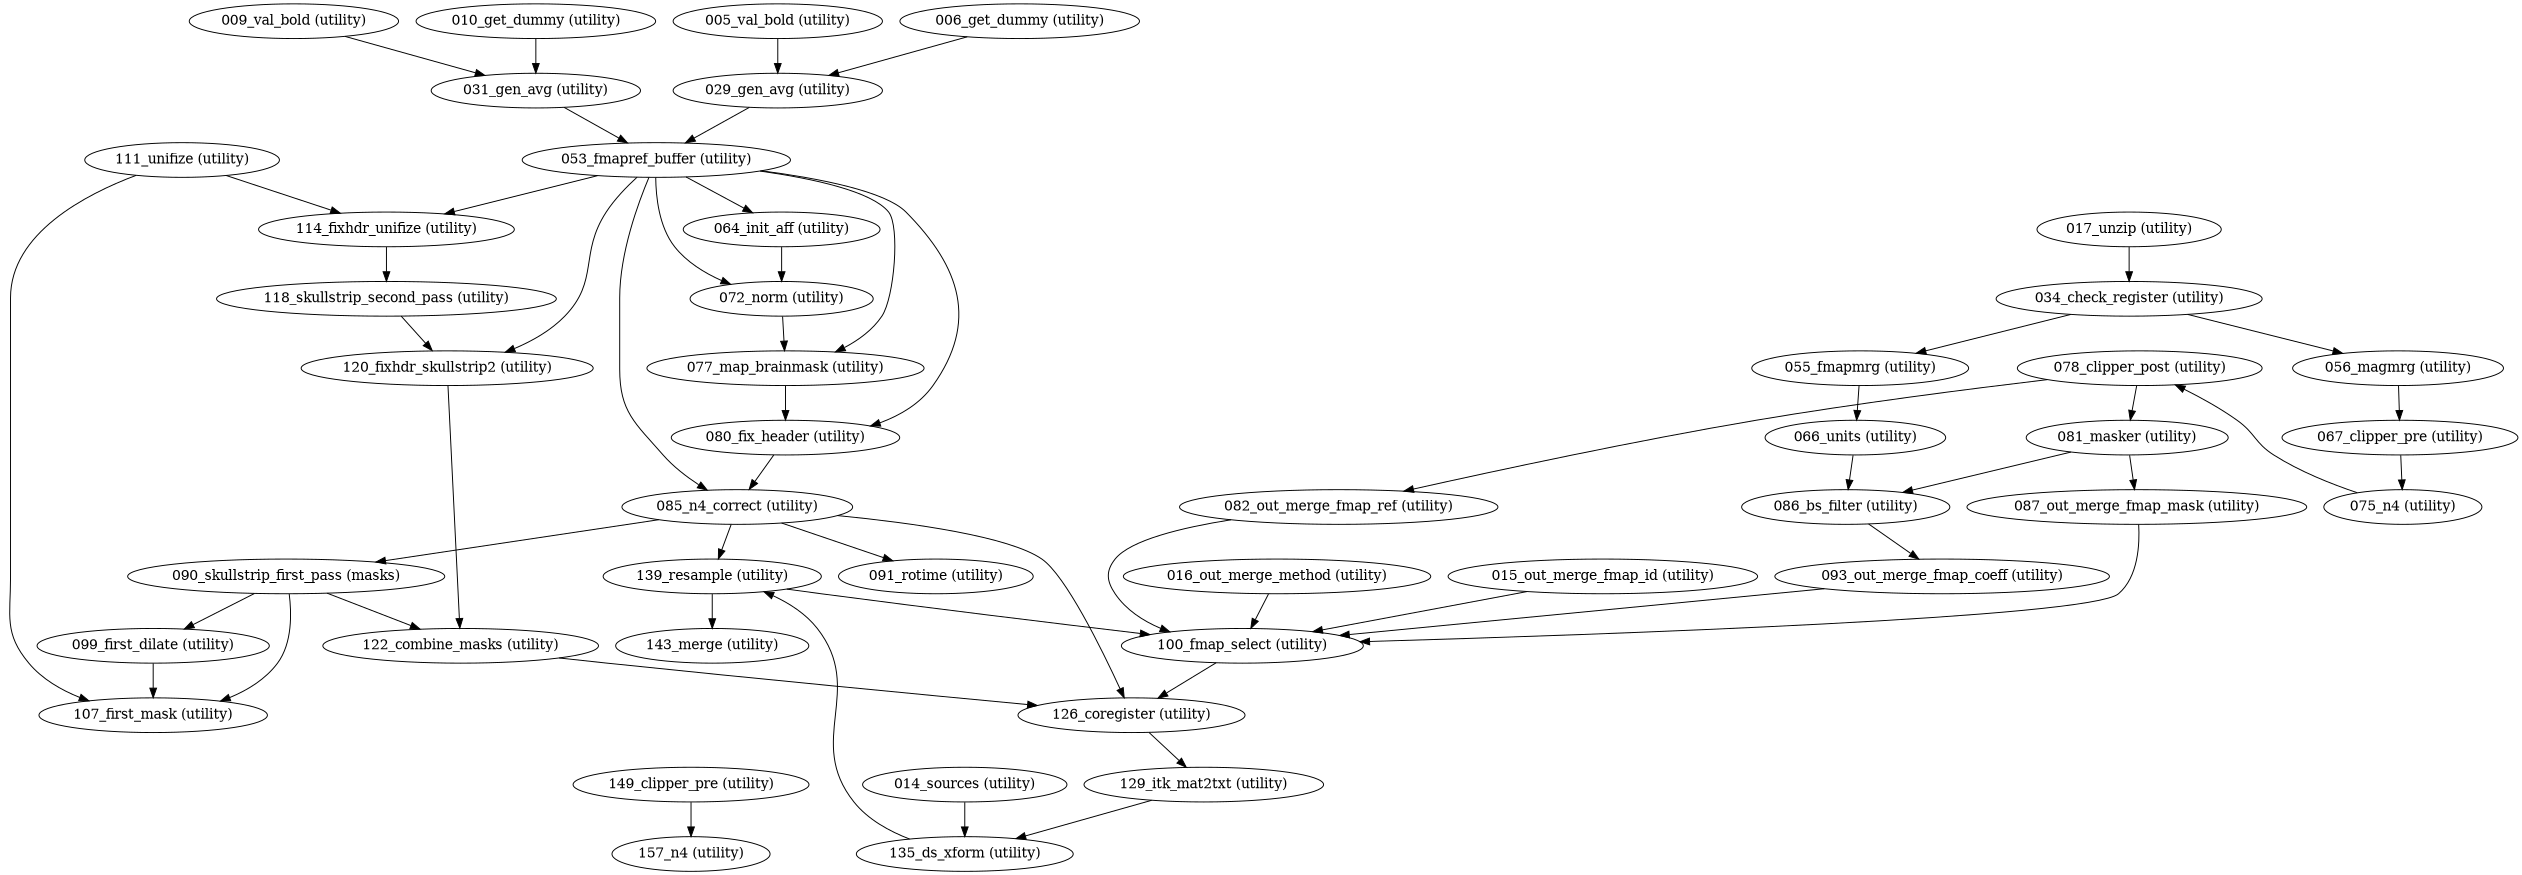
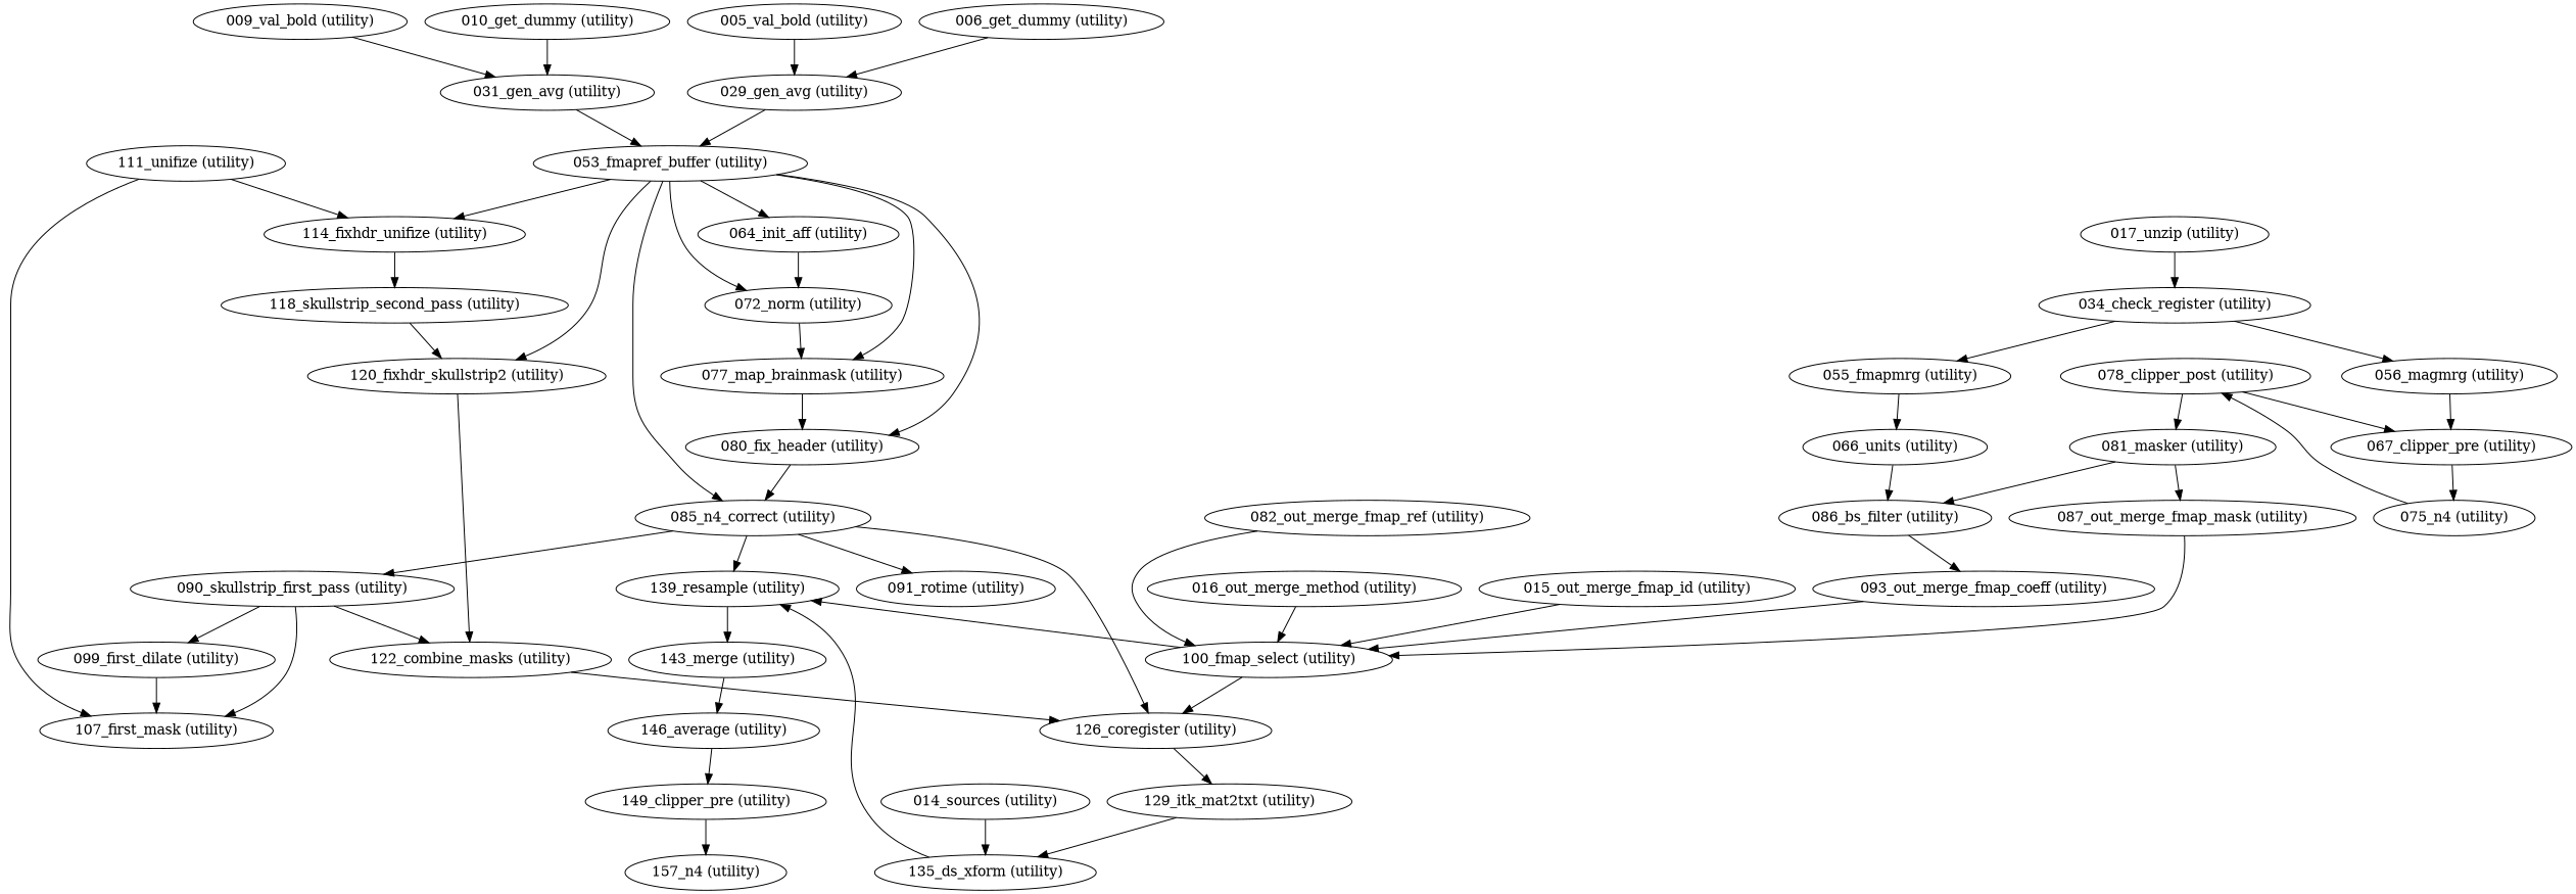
  strict digraph {
    "149_clipper_pre (utility)"
    "157_n4 (utility)"
+   "146_average (utility)"
    "143_merge (utility)"
    "139_resample (utility)"
    "085_n4_correct (utility)"
    "091_rotime (utility)"
    "126_coregister (utility)"
-   "090_skullstrip_first_pass (utility)" [label="090_skullstrip_first_pass (masks)"]
+   "090_skullstrip_first_pass (utility)"
    "129_itk_mat2txt (utility)"
    "122_combine_masks (utility)"
    "107_first_mask (utility)"
    "099_first_dilate (utility)"
    "135_ds_xform (utility)"
    "100_fmap_select (utility)"
    "080_fix_header (utility)"
    "053_fmapref_buffer (utility)"
    "077_map_brainmask (utility)"
    "072_norm (utility)"
    "064_init_aff (utility)"
    "120_fixhdr_skullstrip2 (utility)"
    "114_fixhdr_unifize (utility)"
    "118_skullstrip_second_pass (utility)"
    "082_out_merge_fmap_ref (utility)"
    "093_out_merge_fmap_coeff (utility)"
    "087_out_merge_fmap_mask (utility)"
    "016_out_merge_method (utility)"
    "015_out_merge_fmap_id (utility)"
    n29 [label="014_sources (utility)"]
    "031_gen_avg (utility)"
    "029_gen_avg (utility)"
    "078_clipper_post (utility)"
    "081_masker (utility)"
    "086_bs_filter (utility)"
    "009_val_bold (utility)"
    "010_get_dummy (utility)"
    "005_val_bold (utility)"
    "006_get_dummy (utility)"
    "075_n4 (utility)"
    "066_units (utility)"
    "067_clipper_pre (utility)"
    "055_fmapmrg (utility)"
    "111_unifize (utility)"
    "056_magmrg (utility)"
    "034_check_register (utility)"
    "017_unzip (utility)"
    "149_clipper_pre (utility)" -> "157_n4 (utility)"
+   "146_average (utility)" -> "149_clipper_pre (utility)"
+   "143_merge (utility)" -> "146_average (utility)"
    "139_resample (utility)" -> "143_merge (utility)"
    "085_n4_correct (utility)" -> "139_resample (utility)"
    "085_n4_correct (utility)" -> "091_rotime (utility)"
    "085_n4_correct (utility)" -> "126_coregister (utility)"
    "085_n4_correct (utility)" -> "090_skullstrip_first_pass (utility)"
    "126_coregister (utility)" -> "129_itk_mat2txt (utility)"
    "090_skullstrip_first_pass (utility)" -> "122_combine_masks (utility)"
    "090_skullstrip_first_pass (utility)" -> "107_first_mask (utility)"
    "090_skullstrip_first_pass (utility)" -> "099_first_dilate (utility)"
    "129_itk_mat2txt (utility)" -> "135_ds_xform (utility)"
    "122_combine_masks (utility)" -> "126_coregister (utility)"
    "099_first_dilate (utility)" -> "107_first_mask (utility)"
    "135_ds_xform (utility)" -> "139_resample (utility)"
-   "139_resample (utility)" -> "100_fmap_select (utility)"
+   "100_fmap_select (utility)" -> "139_resample (utility)"
    "100_fmap_select (utility)" -> "126_coregister (utility)"
    "080_fix_header (utility)" -> "085_n4_correct (utility)"
    "053_fmapref_buffer (utility)" -> "085_n4_correct (utility)"
    "053_fmapref_buffer (utility)" -> "080_fix_header (utility)"
    "053_fmapref_buffer (utility)" -> "077_map_brainmask (utility)"
    "053_fmapref_buffer (utility)" -> "072_norm (utility)"
    "053_fmapref_buffer (utility)" -> "064_init_aff (utility)"
    "053_fmapref_buffer (utility)" -> "120_fixhdr_skullstrip2 (utility)"
    "053_fmapref_buffer (utility)" -> "114_fixhdr_unifize (utility)"
    "077_map_brainmask (utility)" -> "080_fix_header (utility)"
    "072_norm (utility)" -> "077_map_brainmask (utility)"
    "064_init_aff (utility)" -> "072_norm (utility)"
    "120_fixhdr_skullstrip2 (utility)" -> "122_combine_masks (utility)"
    "114_fixhdr_unifize (utility)" -> "118_skullstrip_second_pass (utility)"
    "118_skullstrip_second_pass (utility)" -> "120_fixhdr_skullstrip2 (utility)"
    "082_out_merge_fmap_ref (utility)" -> "100_fmap_select (utility)"
    "093_out_merge_fmap_coeff (utility)" -> "100_fmap_select (utility)"
    "087_out_merge_fmap_mask (utility)" -> "100_fmap_select (utility)"
    "016_out_merge_method (utility)" -> "100_fmap_select (utility)"
    "015_out_merge_fmap_id (utility)" -> "100_fmap_select (utility)"
    n29 -> "135_ds_xform (utility)"
    "031_gen_avg (utility)" -> "053_fmapref_buffer (utility)"
    "029_gen_avg (utility)" -> "053_fmapref_buffer (utility)"
-   "078_clipper_post (utility)" -> "082_out_merge_fmap_ref (utility)"
+   "078_clipper_post (utility)" -> "067_clipper_pre (utility)"
    "078_clipper_post (utility)" -> "081_masker (utility)"
    "081_masker (utility)" -> "087_out_merge_fmap_mask (utility)"
    "081_masker (utility)" -> "086_bs_filter (utility)"
    "086_bs_filter (utility)" -> "093_out_merge_fmap_coeff (utility)"
    "009_val_bold (utility)" -> "031_gen_avg (utility)"
    "010_get_dummy (utility)" -> "031_gen_avg (utility)"
    "005_val_bold (utility)" -> "029_gen_avg (utility)"
    "006_get_dummy (utility)" -> "029_gen_avg (utility)"
    "075_n4 (utility)" -> "078_clipper_post (utility)"
    "066_units (utility)" -> "086_bs_filter (utility)"
    "067_clipper_pre (utility)" -> "075_n4 (utility)"
    "055_fmapmrg (utility)" -> "066_units (utility)"
    "111_unifize (utility)" -> "107_first_mask (utility)"
    "111_unifize (utility)" -> "114_fixhdr_unifize (utility)"
    "056_magmrg (utility)" -> "067_clipper_pre (utility)"
    "034_check_register (utility)" -> "055_fmapmrg (utility)"
    "034_check_register (utility)" -> "056_magmrg (utility)"
    "017_unzip (utility)" -> "034_check_register (utility)"
  }
